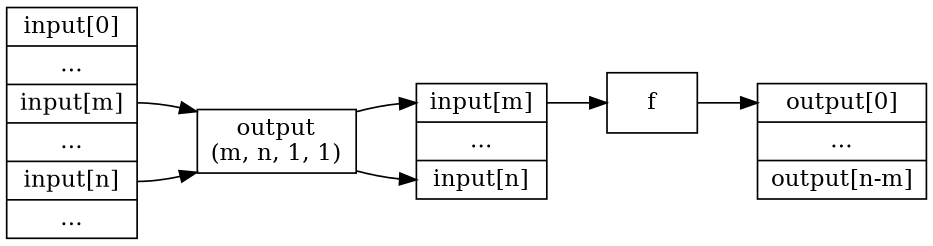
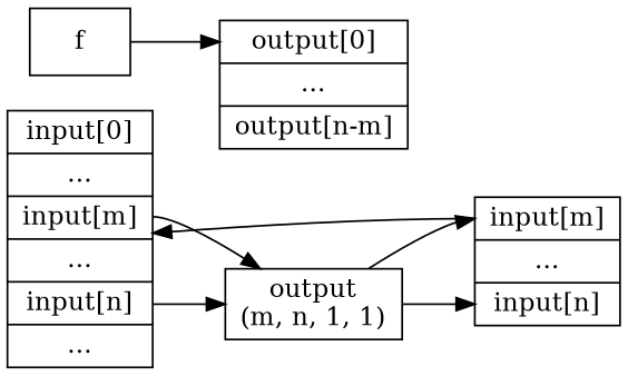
  digraph {
    fontname="DejaVu Serif"
    rankdir=LR
    node [fontname="DejaVu Serif" shape=record]
    edge [fontname="DejaVu Serif"]
    n1 [label="input[0] | ... | <p0> input[m] | ... | <p1> input[n] | ..."]
    n2 [label="output\n(m, n, 1, 1)"]
    n3 [label="<p0> input[m] | ... | <p1> input[n]"]
    n4 [label=f]
    n5 [label="<p0> output[0] | ... | output[n-m]"]
    n1 -> n2 [tailport=p0]
    n1 -> n2 [tailport=p1]
    n2 -> n3 [headport=p0]
    n2 -> n3 [headport=p1]
-   n3 -> n4 [tailport=p0]
+   n3 -> n1 [tailport=p0]
    n4 -> n5 [headport=p0]
  }
